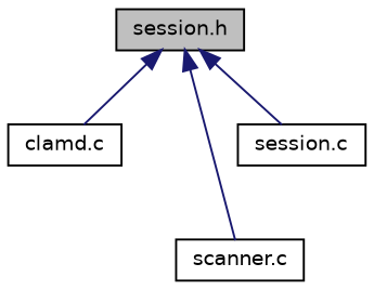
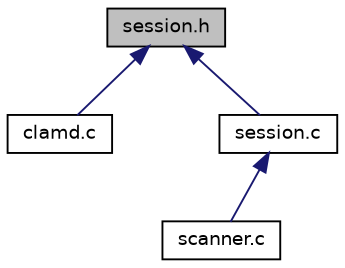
  digraph {
    node [color=black fillcolor=white fontname=Helvetica fontsize=10 shape=record style=filled]
    edge [color=midnightblue dir=back fontname=Helvetica fontsize=10 labelfontname=Helvetica labelfontsize=10 style=solid]
    n1 [fillcolor=grey75 fontcolor=black height=0.2 label="session.h" width=0.4]
    n2 [height=0.2 label="clamd.c" width=0.4]
    n3 [height=0.2 label="scanner.c" width=0.4]
    n4 [height=0.2 label="session.c" width=0.4]
    n1 -> n2
-   n1 -> n3
+   n4 -> n3
    n1 -> n4
  }
